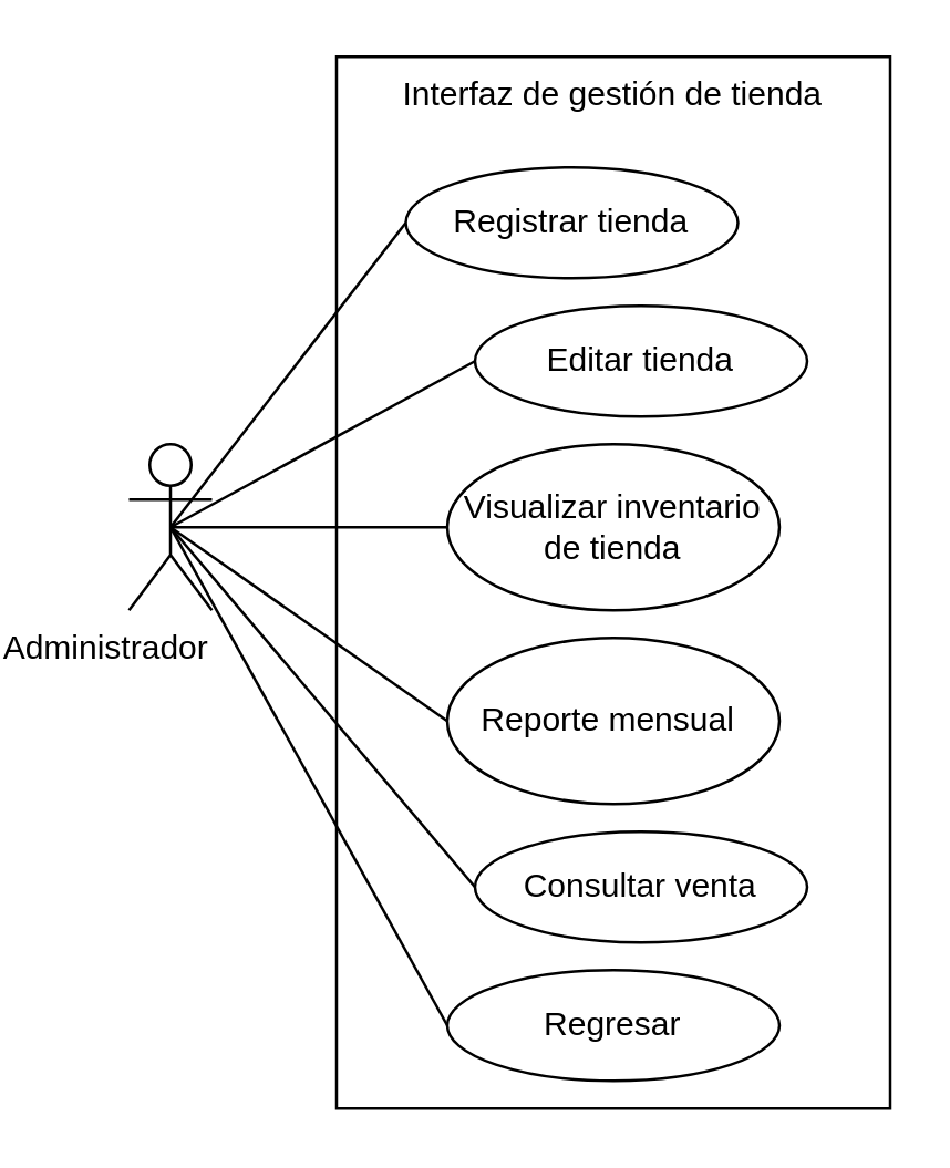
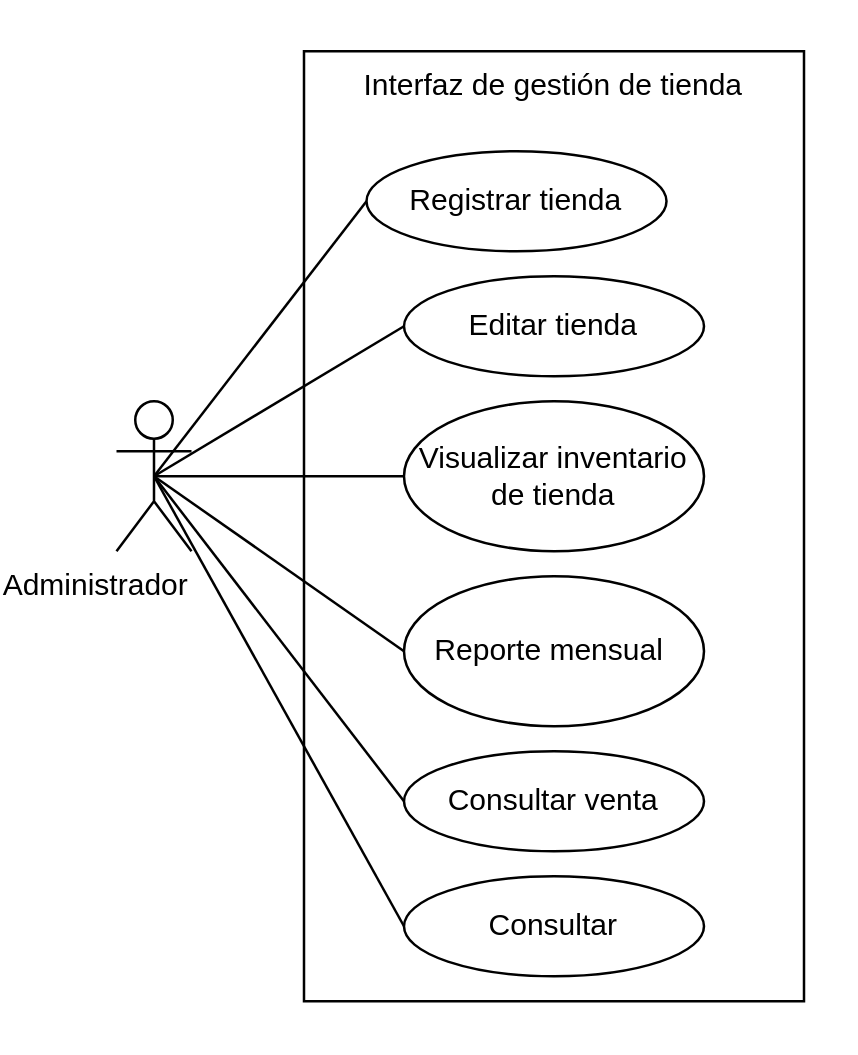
  <mxCell id="0" />
  <mxCell id="1" parent="0" />
  <mxCell id="2" value="Administrador" style="shape=umlActor;verticalLabelPosition=bottom;verticalAlign=top;html=1;outlineConnect=0;fillColor=none;align=right;" parent="1" vertex="1"><mxGeometry x="20" y="160" width="30" height="60" as="geometry" /></mxCell>
  <mxCell id="3" value="Interfaz de gestión de tienda" style="rounded=0;whiteSpace=wrap;html=1;fillColor=none;verticalAlign=top;" parent="1" vertex="1"><mxGeometry x="95" y="20" width="200" height="380" as="geometry" /></mxCell>
- <mxCell id="4" value="Editar tienda" style="ellipse;whiteSpace=wrap;html=1;fillColor=none;" parent="1" vertex="1"><mxGeometry x="145" y="110" width="120" height="40" as="geometry" /></mxCell>
+ <mxCell id="4" value="Editar tienda" style="ellipse;whiteSpace=wrap;html=1;fillColor=none;" parent="1" vertex="1"><mxGeometry x="135" y="110" width="120" height="40" as="geometry" /></mxCell>
  <mxCell id="5" value="Registrar tienda" style="ellipse;whiteSpace=wrap;html=1;fillColor=none;" parent="1" vertex="1"><mxGeometry x="120" y="60" width="120" height="40" as="geometry" /></mxCell>
  <mxCell id="6" value="Visualizar inventario de tienda" style="ellipse;whiteSpace=wrap;html=1;fillColor=none;verticalAlign=middle;" parent="1" vertex="1"><mxGeometry x="135" y="160" width="120" height="60" as="geometry" /></mxCell>
  <mxCell id="7" value="Reporte mensual&amp;nbsp;" style="ellipse;whiteSpace=wrap;html=1;fillColor=none;" parent="1" vertex="1"><mxGeometry x="135" y="230" width="120" height="60" as="geometry" /></mxCell>
- <mxCell id="8" value="Consultar venta" style="ellipse;whiteSpace=wrap;html=1;fillColor=none;" parent="1" vertex="1"><mxGeometry x="145" y="300" width="120" height="40" as="geometry" /></mxCell>
- <mxCell id="9" value="Regresar" style="ellipse;whiteSpace=wrap;html=1;fillColor=none;" parent="1" vertex="1"><mxGeometry x="135" y="350" width="120" height="40" as="geometry" /></mxCell>
+ <mxCell id="8" value="Consultar venta" style="ellipse;whiteSpace=wrap;html=1;fillColor=none;" parent="1" vertex="1"><mxGeometry x="135" y="300" width="120" height="40" as="geometry" /></mxCell>
+ <mxCell id="9" value="Consultar" style="ellipse;whiteSpace=wrap;html=1;fillColor=none;" parent="1" vertex="1"><mxGeometry x="135" y="350" width="120" height="40" as="geometry" /></mxCell>
  <mxCell id="10" value="" style="endArrow=none;html=1;rounded=0;exitX=0.5;exitY=0.5;exitDx=0;exitDy=0;exitPerimeter=0;entryX=0;entryY=0.5;entryDx=0;entryDy=0;" parent="1" source="2" target="5" edge="1"><mxGeometry width="50" height="50" relative="1" as="geometry"><mxPoint x="25" y="130" as="sourcePoint" /><mxPoint x="75" y="80" as="targetPoint" /></mxGeometry></mxCell>
  <mxCell id="11" value="" style="endArrow=none;html=1;rounded=0;exitX=0.5;exitY=0.5;exitDx=0;exitDy=0;exitPerimeter=0;entryX=0;entryY=0.5;entryDx=0;entryDy=0;" parent="1" source="2" target="4" edge="1"><mxGeometry width="50" height="50" relative="1" as="geometry"><mxPoint x="40" y="220" as="sourcePoint" /><mxPoint x="145" y="60" as="targetPoint" /></mxGeometry></mxCell>
  <mxCell id="12" value="" style="endArrow=none;html=1;rounded=0;exitX=0.5;exitY=0.5;exitDx=0;exitDy=0;exitPerimeter=0;entryX=0;entryY=0.5;entryDx=0;entryDy=0;" parent="1" source="2" target="6" edge="1"><mxGeometry width="50" height="50" relative="1" as="geometry"><mxPoint x="40" y="220" as="sourcePoint" /><mxPoint x="145" y="110" as="targetPoint" /></mxGeometry></mxCell>
  <mxCell id="13" value="" style="endArrow=none;html=1;rounded=0;exitX=0.5;exitY=0.5;exitDx=0;exitDy=0;exitPerimeter=0;entryX=0;entryY=0.5;entryDx=0;entryDy=0;" parent="1" source="2" target="7" edge="1"><mxGeometry width="50" height="50" relative="1" as="geometry"><mxPoint x="40" y="220" as="sourcePoint" /><mxPoint x="145" y="170" as="targetPoint" /></mxGeometry></mxCell>
  <mxCell id="14" value="" style="endArrow=none;html=1;rounded=0;exitX=0.5;exitY=0.5;exitDx=0;exitDy=0;exitPerimeter=0;entryX=0;entryY=0.5;entryDx=0;entryDy=0;" parent="1" source="2" target="8" edge="1"><mxGeometry width="50" height="50" relative="1" as="geometry"><mxPoint x="40" y="220" as="sourcePoint" /><mxPoint x="145" y="300" as="targetPoint" /></mxGeometry></mxCell>
  <mxCell id="15" value="" style="endArrow=none;html=1;rounded=0;exitX=0.5;exitY=0.5;exitDx=0;exitDy=0;exitPerimeter=0;entryX=0;entryY=0.5;entryDx=0;entryDy=0;" parent="1" source="2" target="9" edge="1"><mxGeometry width="50" height="50" relative="1" as="geometry"><mxPoint x="40" y="220" as="sourcePoint" /><mxPoint x="145" y="350" as="targetPoint" /></mxGeometry></mxCell>
